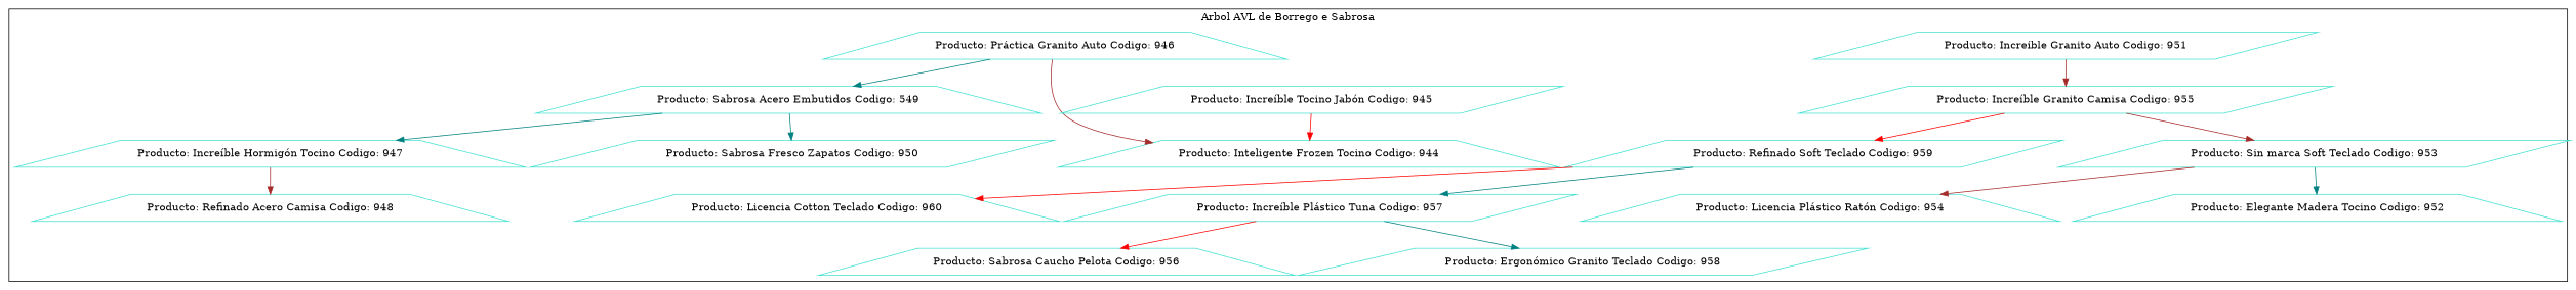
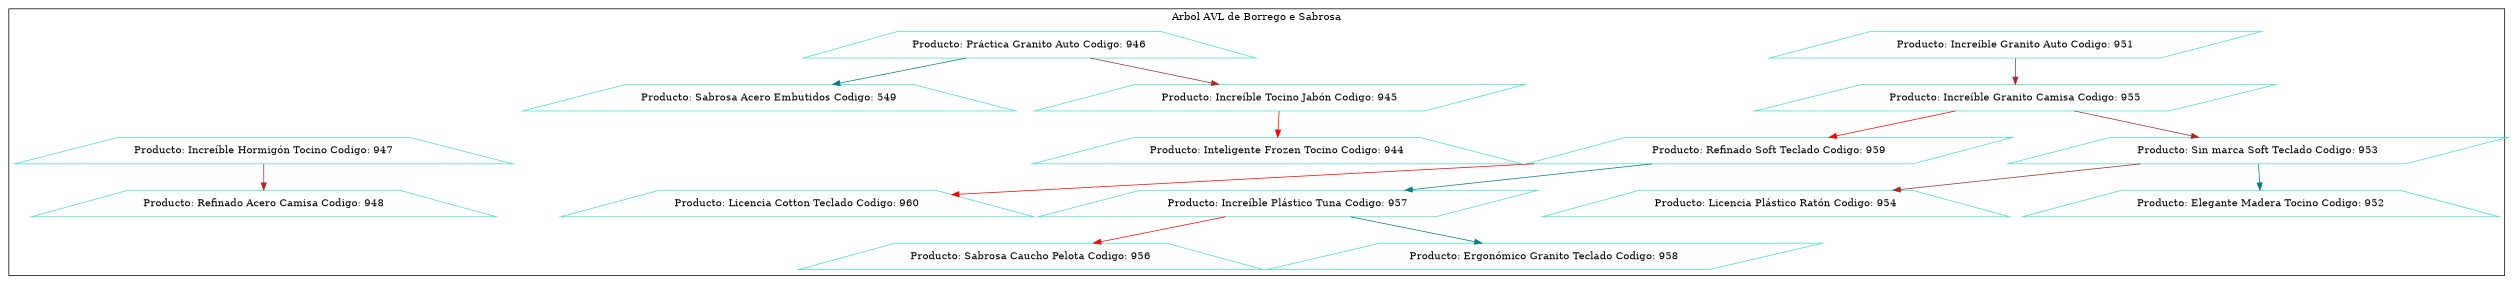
  digraph {
    node [color=turquoise shape=trapezium]
    edge [color=teal]
    n1 [label="Producto: Increíble Granito Auto Codigo: 951" shape=parallelogram]
    n2 [label="Producto: Práctica Granito Auto Codigo: 946"]
    n3 [label="Producto: Increíble Granito Camisa Codigo: 955" shape=parallelogram]
    n4 [label="Producto: Increíble Tocino Jabón Codigo: 945" shape=parallelogram]
    n5 [label="Producto: Sabrosa Acero Embutidos Codigo: 549"]
    n6 [label="Producto: Inteligente Frozen Tocino Codigo: 944"]
    n7 [label="Producto: Increíble Hormigón Tocino Codigo: 947"]
-   n8 [label="Producto: Sabrosa Fresco Zapatos Codigo: 950" shape=parallelogram]
    n9 [label="Producto: Refinado Acero Camisa Codigo: 948"]
    n10 [label="Producto: Sin marca Soft Teclado Codigo: 953" shape=parallelogram]
    n11 [label="Producto: Refinado Soft Teclado Codigo: 959" shape=parallelogram]
    n12 [label="Producto: Elegante Madera Tocino Codigo: 952"]
    n13 [label="Producto: Licencia Plástico Ratón Codigo: 954"]
    n14 [label="Producto: Increíble Plástico Tuna Codigo: 957" shape=parallelogram]
    n15 [label="Producto: Licencia Cotton Teclado Codigo: 960"]
    n16 [label="Producto: Sabrosa Caucho Pelota Codigo: 956"]
    n17 [label="Producto: Ergonómico Granito Teclado Codigo: 958" shape=parallelogram]
    subgraph cluster_1 {
      color=black
      label="Arbol AVL de Borrego e Sabrosa"
      n1
      n2
      n3
      n4
      n5
      n6
      n7
-     n8
      n9
      n10
      n11
      n12
      n13
      n14
      n15
      n16
      n17
    }
    n1 -> n3 [color=brown]
-   n2 -> n6 [color=brown]
+   n2 -> n4 [color=brown]
    n2 -> n5
    n3 -> n10 [color=brown]
    n3 -> n11 [color=red]
    n4 -> n6 [color=red]
-   n5 -> n7
-   n5 -> n8
    n7 -> n9 [color=brown]
    n10 -> n12
    n10 -> n13 [color=brown]
    n11 -> n14
    n11 -> n15 [color=red]
    n14 -> n16 [color=red]
    n14 -> n17
  }
